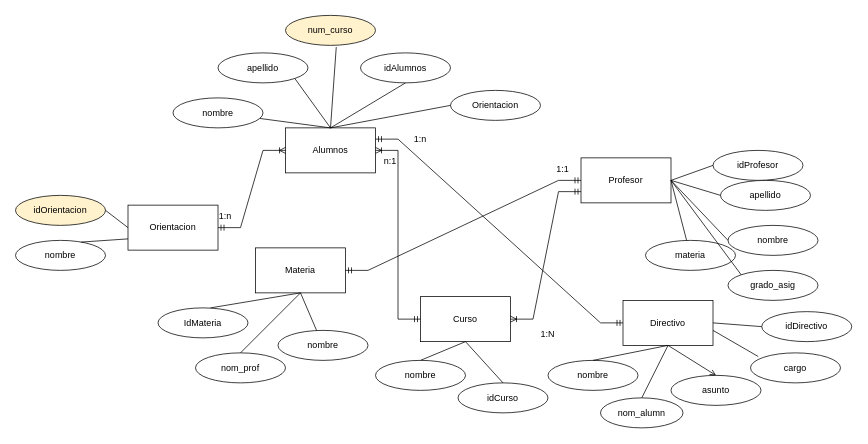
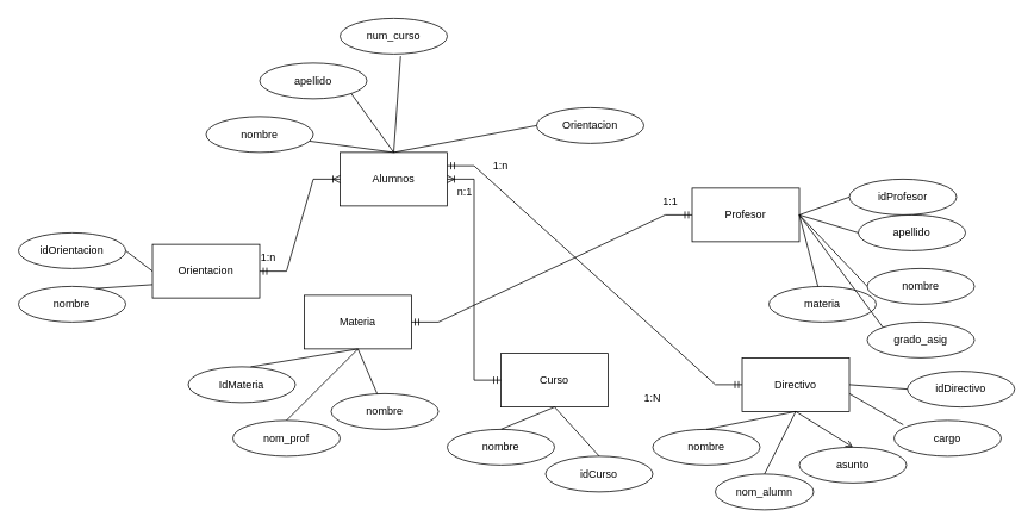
  <mxCell id="0" />
  <mxCell id="1" parent="0" />
  <mxCell id="2" value="&lt;font style=&quot;vertical-align: inherit;&quot;&gt;&lt;font style=&quot;vertical-align: inherit;&quot;&gt;Alumnos&lt;/font&gt;&lt;/font&gt;" style="rounded=0;whiteSpace=wrap;html=1;" parent="1" vertex="1"><mxGeometry x="380" y="170" width="120" height="60" as="geometry" /></mxCell>
  <mxCell id="3" value="&lt;font style=&quot;vertical-align: inherit;&quot;&gt;&lt;font style=&quot;vertical-align: inherit;&quot;&gt;Profesor&lt;/font&gt;&lt;/font&gt;" style="rounded=0;whiteSpace=wrap;html=1;" parent="1" vertex="1"><mxGeometry x="774" y="210" width="120" height="60" as="geometry" /></mxCell>
  <mxCell id="4" value="&lt;font style=&quot;vertical-align: inherit;&quot;&gt;&lt;font style=&quot;vertical-align: inherit;&quot;&gt;Directivo&lt;/font&gt;&lt;/font&gt;" style="rounded=0;whiteSpace=wrap;html=1;" parent="1" vertex="1"><mxGeometry x="830" y="400" width="120" height="60" as="geometry" /></mxCell>
  <mxCell id="5" value="&lt;font style=&quot;vertical-align: inherit;&quot;&gt;&lt;font style=&quot;vertical-align: inherit;&quot;&gt;Materia&lt;/font&gt;&lt;/font&gt;" style="rounded=0;whiteSpace=wrap;html=1;" parent="1" vertex="1"><mxGeometry x="340" y="330" width="120" height="60" as="geometry" /></mxCell>
  <mxCell id="6" value="&lt;font style=&quot;vertical-align: inherit;&quot;&gt;&lt;font style=&quot;vertical-align: inherit;&quot;&gt;nombre&lt;/font&gt;&lt;/font&gt;" style="ellipse;whiteSpace=wrap;html=1;" parent="1" vertex="1"><mxGeometry x="970" y="300" width="120" height="40" as="geometry" /></mxCell>
  <mxCell id="7" value="&lt;font style=&quot;vertical-align: inherit;&quot;&gt;&lt;font style=&quot;vertical-align: inherit;&quot;&gt;apellido&lt;/font&gt;&lt;/font&gt;" style="ellipse;whiteSpace=wrap;html=1;" parent="1" vertex="1"><mxGeometry x="960" y="240" width="120" height="40" as="geometry" /></mxCell>
  <mxCell id="8" value="&lt;font style=&quot;vertical-align: inherit;&quot;&gt;&lt;font style=&quot;vertical-align: inherit;&quot;&gt;apellido&lt;/font&gt;&lt;/font&gt;" style="ellipse;whiteSpace=wrap;html=1;" parent="1" vertex="1"><mxGeometry x="290" y="70" width="120" height="40" as="geometry" /></mxCell>
  <mxCell id="9" value="&lt;font style=&quot;vertical-align: inherit;&quot;&gt;&lt;font style=&quot;vertical-align: inherit;&quot;&gt;nombre&lt;/font&gt;&lt;/font&gt;" style="ellipse;whiteSpace=wrap;html=1;" parent="1" vertex="1"><mxGeometry x="230" y="130" width="120" height="40" as="geometry" /></mxCell>
  <mxCell id="10" value="&lt;font style=&quot;vertical-align: inherit;&quot;&gt;&lt;font style=&quot;vertical-align: inherit;&quot;&gt;Curso&lt;/font&gt;&lt;/font&gt;" style="rounded=0;whiteSpace=wrap;html=1;" parent="1" vertex="1"><mxGeometry x="560" y="395" width="120" height="60" as="geometry" /></mxCell>
  <mxCell id="11" value="&lt;font style=&quot;vertical-align: inherit;&quot;&gt;&lt;font style=&quot;vertical-align: inherit;&quot;&gt;nombre&lt;/font&gt;&lt;/font&gt;" style="ellipse;whiteSpace=wrap;html=1;" parent="1" vertex="1"><mxGeometry x="500" y="480" width="120" height="40" as="geometry" /></mxCell>
  <mxCell id="12" value="&lt;font style=&quot;vertical-align: inherit;&quot;&gt;&lt;font style=&quot;vertical-align: inherit;&quot;&gt;nombre&lt;/font&gt;&lt;/font&gt;" style="ellipse;whiteSpace=wrap;html=1;" parent="1" vertex="1"><mxGeometry x="730" y="480" width="120" height="40" as="geometry" /></mxCell>
  <mxCell id="13" value="&lt;font style=&quot;vertical-align: inherit;&quot;&gt;&lt;font style=&quot;vertical-align: inherit;&quot;&gt;nombre&lt;/font&gt;&lt;/font&gt;" style="ellipse;whiteSpace=wrap;html=1;" parent="1" vertex="1"><mxGeometry x="370" y="440" width="120" height="40" as="geometry" /></mxCell>
- <mxCell id="14" value="&lt;font style=&quot;vertical-align: inherit;&quot;&gt;&lt;font style=&quot;vertical-align: inherit;&quot;&gt;idAlumnos&lt;/font&gt;&lt;/font&gt;" style="ellipse;whiteSpace=wrap;html=1;" parent="1" vertex="1"><mxGeometry x="480" y="70" width="120" height="40" as="geometry" /></mxCell>
  <mxCell id="15" value="&lt;font style=&quot;vertical-align: inherit;&quot;&gt;&lt;font style=&quot;vertical-align: inherit;&quot;&gt;idProfesor&lt;/font&gt;&lt;/font&gt;" style="ellipse;whiteSpace=wrap;html=1;" parent="1" vertex="1"><mxGeometry x="950" y="200" width="120" height="40" as="geometry" /></mxCell>
  <mxCell id="16" value="&lt;font style=&quot;vertical-align: inherit;&quot;&gt;&lt;font style=&quot;vertical-align: inherit;&quot;&gt;idDirectivo&lt;/font&gt;&lt;/font&gt;" style="ellipse;whiteSpace=wrap;html=1;" parent="1" vertex="1"><mxGeometry x="1015" y="415" width="120" height="40" as="geometry" /></mxCell>
  <mxCell id="17" value="idCurso" style="ellipse;whiteSpace=wrap;html=1;" parent="1" vertex="1"><mxGeometry x="610" y="510" width="120" height="40" as="geometry" /></mxCell>
  <mxCell id="18" value="&lt;font style=&quot;vertical-align: inherit;&quot;&gt;&lt;font style=&quot;vertical-align: inherit;&quot;&gt;IdMateria&lt;/font&gt;&lt;/font&gt;" style="ellipse;whiteSpace=wrap;html=1;" parent="1" vertex="1"><mxGeometry x="210" y="410" width="120" height="40" as="geometry" /></mxCell>
  <mxCell id="19" value="" style="endArrow=none;html=1;rounded=0;entryX=0;entryY=0.5;entryDx=0;entryDy=0;exitX=1;exitY=0.5;exitDx=0;exitDy=0;" parent="1" source="3" target="7" edge="1"><mxGeometry relative="1" as="geometry"><mxPoint x="910" y="300" as="sourcePoint" /><mxPoint x="850" y="390" as="targetPoint" /></mxGeometry></mxCell>
  <mxCell id="20" value="" style="endArrow=none;html=1;rounded=0;entryX=0;entryY=0.5;entryDx=0;entryDy=0;exitX=1;exitY=0.5;exitDx=0;exitDy=0;" parent="1" source="3" target="15" edge="1"><mxGeometry relative="1" as="geometry"><mxPoint x="690" y="390" as="sourcePoint" /><mxPoint x="850" y="390" as="targetPoint" /></mxGeometry></mxCell>
  <mxCell id="21" value="" style="endArrow=none;html=1;rounded=0;exitX=1;exitY=0.5;exitDx=0;exitDy=0;entryX=0;entryY=0.5;entryDx=0;entryDy=0;" parent="1" source="3" target="6" edge="1"><mxGeometry relative="1" as="geometry"><mxPoint x="690" y="390" as="sourcePoint" /><mxPoint x="850" y="390" as="targetPoint" /></mxGeometry></mxCell>
  <mxCell id="22" value="" style="endArrow=none;html=1;rounded=0;entryX=0.5;entryY=0;entryDx=0;entryDy=0;exitX=0.5;exitY=1;exitDx=0;exitDy=0;" parent="1" source="10" target="11" edge="1"><mxGeometry relative="1" as="geometry"><mxPoint x="690" y="390" as="sourcePoint" /><mxPoint x="850" y="390" as="targetPoint" /></mxGeometry></mxCell>
  <mxCell id="23" value="" style="endArrow=none;html=1;rounded=0;entryX=0.5;entryY=0;entryDx=0;entryDy=0;exitX=0.5;exitY=1;exitDx=0;exitDy=0;" parent="1" source="10" target="17" edge="1"><mxGeometry relative="1" as="geometry"><mxPoint x="690" y="390" as="sourcePoint" /><mxPoint x="850" y="390" as="targetPoint" /></mxGeometry></mxCell>
  <mxCell id="24" value="" style="endArrow=none;html=1;rounded=0;entryX=0.5;entryY=0;entryDx=0;entryDy=0;exitX=0.5;exitY=1;exitDx=0;exitDy=0;" parent="1" source="4" target="12" edge="1"><mxGeometry relative="1" as="geometry"><mxPoint x="690" y="390" as="sourcePoint" /><mxPoint x="850" y="390" as="targetPoint" /></mxGeometry></mxCell>
  <mxCell id="25" value="" style="endArrow=none;html=1;rounded=0;entryX=0;entryY=0.5;entryDx=0;entryDy=0;exitX=1;exitY=0.5;exitDx=0;exitDy=0;" parent="1" source="4" target="16" edge="1"><mxGeometry relative="1" as="geometry"><mxPoint x="920" y="470" as="sourcePoint" /><mxPoint x="850" y="390" as="targetPoint" /></mxGeometry></mxCell>
  <mxCell id="26" value="cargo" style="ellipse;whiteSpace=wrap;html=1;" parent="1" vertex="1"><mxGeometry x="1000" y="470" width="120" height="40" as="geometry" /></mxCell>
  <mxCell id="27" value="" style="endArrow=none;html=1;rounded=0;entryX=0.086;entryY=0.122;entryDx=0;entryDy=0;entryPerimeter=0;" parent="1" target="26" edge="1"><mxGeometry relative="1" as="geometry"><mxPoint x="950" y="440" as="sourcePoint" /><mxPoint x="850" y="390" as="targetPoint" /></mxGeometry></mxCell>
  <mxCell id="28" value="" style="endArrow=none;html=1;rounded=0;exitX=0.5;exitY=1;exitDx=0;exitDy=0;" parent="1" source="5" target="13" edge="1"><mxGeometry relative="1" as="geometry"><mxPoint x="620" y="320" as="sourcePoint" /><mxPoint x="440" y="460" as="targetPoint" /></mxGeometry></mxCell>
  <mxCell id="29" value="" style="endArrow=none;html=1;rounded=0;exitX=0.5;exitY=1;exitDx=0;exitDy=0;" parent="1" source="5" edge="1"><mxGeometry relative="1" as="geometry"><mxPoint x="390" y="400" as="sourcePoint" /><mxPoint x="280" y="410" as="targetPoint" /></mxGeometry></mxCell>
  <mxCell id="30" value="" style="endArrow=none;html=1;rounded=0;exitX=0.5;exitY=0;exitDx=0;exitDy=0;" parent="1" source="2" target="9" edge="1"><mxGeometry relative="1" as="geometry"><mxPoint x="690" y="390" as="sourcePoint" /><mxPoint x="540" y="300" as="targetPoint" /></mxGeometry></mxCell>
- <mxCell id="31" value="" style="endArrow=none;html=1;rounded=0;entryX=0.5;entryY=0;entryDx=0;entryDy=0;exitX=0.5;exitY=1;exitDx=0;exitDy=0;" parent="1" source="14" target="2" edge="1"><mxGeometry relative="1" as="geometry"><mxPoint x="690" y="390" as="sourcePoint" /><mxPoint x="850" y="390" as="targetPoint" /></mxGeometry></mxCell>
  <mxCell id="32" value="" style="endArrow=none;html=1;rounded=0;entryX=1;entryY=1;entryDx=0;entryDy=0;" parent="1" target="8" edge="1"><mxGeometry relative="1" as="geometry"><mxPoint x="440" y="170" as="sourcePoint" /><mxPoint x="850" y="390" as="targetPoint" /></mxGeometry></mxCell>
- <mxCell id="33" value="num_curso" style="ellipse;whiteSpace=wrap;html=1;fillColor=#fff2cc;" parent="1" vertex="1"><mxGeometry x="380" y="20" width="120" height="40" as="geometry" /></mxCell>
+ <mxCell id="33" value="num_curso" style="ellipse;whiteSpace=wrap;html=1;" parent="1" vertex="1"><mxGeometry x="380" y="20" width="120" height="40" as="geometry" /></mxCell>
  <mxCell id="34" value="materia" style="ellipse;whiteSpace=wrap;html=1;" parent="1" vertex="1"><mxGeometry x="860" y="320" width="120" height="40" as="geometry" /></mxCell>
  <mxCell id="35" value="" style="endArrow=none;html=1;rounded=0;exitX=1;exitY=0.5;exitDx=0;exitDy=0;" parent="1" source="3" target="34" edge="1"><mxGeometry relative="1" as="geometry"><mxPoint x="690" y="390" as="sourcePoint" /><mxPoint x="850" y="390" as="targetPoint" /></mxGeometry></mxCell>
  <mxCell id="36" value="nom_prof" style="ellipse;whiteSpace=wrap;html=1;" parent="1" vertex="1"><mxGeometry x="260" y="470" width="120" height="40" as="geometry" /></mxCell>
  <mxCell id="37" value="" style="endArrow=none;html=1;rounded=0;entryX=0.5;entryY=0;entryDx=0;entryDy=0;exitX=0.5;exitY=1;exitDx=0;exitDy=0;" parent="1" source="5" target="36" edge="1"><mxGeometry relative="1" as="geometry"><mxPoint x="390" y="420" as="sourcePoint" /><mxPoint x="780" y="320" as="targetPoint" /></mxGeometry></mxCell>
- <mxCell id="38" value="" style="edgeStyle=entityRelationEdgeStyle;fontSize=12;html=1;endArrow=ERoneToMany;startArrow=ERmandOne;rounded=0;entryX=1;entryY=0.5;entryDx=0;entryDy=0;exitX=0;exitY=0.75;exitDx=0;exitDy=0;" parent="1" source="3" target="10" edge="1"><mxGeometry width="100" height="100" relative="1" as="geometry"><mxPoint x="670" y="260" as="sourcePoint" /><mxPoint x="770" y="340" as="targetPoint" /><Array as="points"><mxPoint x="750" y="390" /></Array></mxGeometry></mxCell>
  <mxCell id="39" value="" style="endArrow=none;html=1;rounded=0;exitX=0.564;exitY=1.057;exitDx=0;exitDy=0;exitPerimeter=0;" parent="1" source="33" edge="1"><mxGeometry relative="1" as="geometry"><mxPoint x="440" y="60" as="sourcePoint" /><mxPoint x="440" y="170" as="targetPoint" /></mxGeometry></mxCell>
  <mxCell id="40" value="" style="edgeStyle=entityRelationEdgeStyle;fontSize=12;html=1;endArrow=ERmandOne;startArrow=ERmandOne;rounded=0;exitX=1;exitY=0.5;exitDx=0;exitDy=0;entryX=0;entryY=0.5;entryDx=0;entryDy=0;" parent="1" source="5" target="3" edge="1"><mxGeometry width="100" height="100" relative="1" as="geometry"><mxPoint x="670" y="440" as="sourcePoint" /><mxPoint x="770" y="340" as="targetPoint" /><Array as="points"><mxPoint x="670" y="310" /><mxPoint x="660" y="310" /></Array></mxGeometry></mxCell>
  <mxCell id="41" value="" style="edgeStyle=entityRelationEdgeStyle;fontSize=12;html=1;endArrow=ERoneToMany;startArrow=ERmandOne;rounded=0;entryX=1;entryY=0.5;entryDx=0;entryDy=0;exitX=0;exitY=0.5;exitDx=0;exitDy=0;" parent="1" source="10" target="2" edge="1"><mxGeometry width="100" height="100" relative="1" as="geometry"><mxPoint x="720" y="440" as="sourcePoint" /><mxPoint x="770" y="360" as="targetPoint" /><Array as="points"><mxPoint x="660" y="330" /></Array></mxGeometry></mxCell>
  <mxCell id="42" value="&lt;font style=&quot;vertical-align: inherit;&quot;&gt;&lt;font style=&quot;vertical-align: inherit;&quot;&gt;nom_alumn&lt;/font&gt;&lt;/font&gt;" style="ellipse;whiteSpace=wrap;html=1;rotation=0;" parent="1" vertex="1"><mxGeometry x="800" y="530" width="110" height="40" as="geometry" /></mxCell>
  <mxCell id="43" value="" style="endArrow=none;html=1;rounded=0;entryX=0.5;entryY=0;entryDx=0;entryDy=0;exitX=0.5;exitY=1;exitDx=0;exitDy=0;" parent="1" source="4" target="42" edge="1"><mxGeometry relative="1" as="geometry"><mxPoint x="880" y="480" as="sourcePoint" /><mxPoint x="800" y="410" as="targetPoint" /></mxGeometry></mxCell>
  <mxCell id="44" style="edgeStyle=orthogonalEdgeStyle;rounded=0;orthogonalLoop=1;jettySize=auto;html=1;exitX=0.5;exitY=1;exitDx=0;exitDy=0;" parent="1" source="12" target="12" edge="1"><mxGeometry relative="1" as="geometry" /></mxCell>
  <mxCell id="45" value="asunto" style="ellipse;whiteSpace=wrap;html=1;" parent="1" vertex="1"><mxGeometry x="894" y="500" width="120" height="40" as="geometry" /></mxCell>
  <mxCell id="46" value="" style="endArrow=open;html=1;rounded=0;entryX=0.5;entryY=0;entryDx=0;entryDy=0;exitX=0.5;exitY=1;exitDx=0;exitDy=0;" parent="1" source="4" target="45" edge="1"><mxGeometry relative="1" as="geometry"><mxPoint x="640" y="410" as="sourcePoint" /><mxPoint x="800" y="410" as="targetPoint" /></mxGeometry></mxCell>
  <mxCell id="47" value="" style="edgeStyle=entityRelationEdgeStyle;fontSize=12;html=1;endArrow=ERmandOne;startArrow=ERmandOne;rounded=0;exitX=1;exitY=0.25;exitDx=0;exitDy=0;entryX=0;entryY=0.5;entryDx=0;entryDy=0;" parent="1" source="2" target="4" edge="1"><mxGeometry width="100" height="100" relative="1" as="geometry"><mxPoint x="450" y="255" as="sourcePoint" /><mxPoint x="820" y="430" as="targetPoint" /></mxGeometry></mxCell>
  <mxCell id="48" value="Orientacion" style="rounded=0;whiteSpace=wrap;html=1;" vertex="1" parent="1"><mxGeometry x="170" y="273" width="120" height="60" as="geometry" /></mxCell>
- <mxCell id="49" value="&lt;font style=&quot;vertical-align: inherit;&quot;&gt;&lt;font style=&quot;vertical-align: inherit;&quot;&gt;idOrientacion&lt;/font&gt;&lt;/font&gt;" style="ellipse;whiteSpace=wrap;html=1;fillColor=#fff2cc;" vertex="1" parent="1"><mxGeometry x="20" y="260" width="120" height="40" as="geometry" /></mxCell>
+ <mxCell id="49" value="&lt;font style=&quot;vertical-align: inherit;&quot;&gt;&lt;font style=&quot;vertical-align: inherit;&quot;&gt;idOrientacion&lt;/font&gt;&lt;/font&gt;" style="ellipse;whiteSpace=wrap;html=1;" vertex="1" parent="1"><mxGeometry x="20" y="260" width="120" height="40" as="geometry" /></mxCell>
  <mxCell id="50" value="" style="endArrow=none;html=1;rounded=0;entryX=1;entryY=0.5;entryDx=0;entryDy=0;exitX=0;exitY=0.5;exitDx=0;exitDy=0;" edge="1" parent="1" source="48" target="49"><mxGeometry relative="1" as="geometry"><mxPoint x="430" y="333" as="sourcePoint" /><mxPoint y="253" as="targetPoint" x="360" /></mxGeometry></mxCell>
  <mxCell id="51" value="no&lt;span style=&quot;background-color: initial;&quot;&gt;mbre&lt;/span&gt;" style="ellipse;whiteSpace=wrap;html=1;" vertex="1" parent="1"><mxGeometry x="20" y="320" width="120" height="40" as="geometry" /></mxCell>
  <mxCell id="52" value="" style="endArrow=none;html=1;rounded=0;entryX=0.73;entryY=0.057;entryDx=0;entryDy=0;exitX=0;exitY=0.75;exitDx=0;exitDy=0;entryPerimeter=0;" edge="1" parent="1" target="51" source="48"><mxGeometry relative="1" as="geometry"><mxPoint x="400" y="323" as="sourcePoint" /><mxPoint x="210" y="373" as="targetPoint" /></mxGeometry></mxCell>
  <mxCell id="53" value="&lt;font style=&quot;vertical-align: inherit;&quot;&gt;&lt;font style=&quot;vertical-align: inherit;&quot;&gt;Orientacion&lt;/font&gt;&lt;/font&gt;" style="ellipse;whiteSpace=wrap;html=1;" vertex="1" parent="1"><mxGeometry x="600" y="120" width="120" height="40" as="geometry" /></mxCell>
  <mxCell id="54" value="" style="endArrow=none;html=1;rounded=0;entryX=0.5;entryY=0;entryDx=0;entryDy=0;exitX=0;exitY=0.5;exitDx=0;exitDy=0;" edge="1" parent="1" source="53" target="2"><mxGeometry width="50" height="50" relative="1" as="geometry"><mxPoint x="380" y="240" as="sourcePoint" /><mxPoint x="430" y="190" as="targetPoint" /></mxGeometry></mxCell>
  <mxCell id="55" value="grado_asig" style="ellipse;whiteSpace=wrap;html=1;" vertex="1" parent="1"><mxGeometry x="970" y="360" width="120" height="40" as="geometry" /></mxCell>
  <mxCell id="56" value="" style="endArrow=none;html=1;rounded=0;exitX=0;exitY=0;exitDx=0;exitDy=0;entryX=1;entryY=0.5;entryDx=0;entryDy=0;" edge="1" parent="1" source="55" target="3"><mxGeometry width="50" height="50" relative="1" as="geometry"><mxPoint x="850" y="290" as="sourcePoint" /><mxPoint x="900" y="240" as="targetPoint" /></mxGeometry></mxCell>
  <mxCell id="57" value="" style="edgeStyle=entityRelationEdgeStyle;fontSize=12;html=1;endArrow=ERoneToMany;startArrow=ERmandOne;rounded=0;entryX=0;entryY=0.5;entryDx=0;entryDy=0;exitX=1;exitY=0.5;exitDx=0;exitDy=0;" edge="1" parent="1" source="48" target="2"><mxGeometry width="100" height="100" relative="1" as="geometry"><mxPoint x="290" y="310" as="sourcePoint" /><mxPoint y="200" as="targetPoint" x="360" /></mxGeometry></mxCell>
  <mxCell id="58" value="1:N" style="text;html=1;align=center;verticalAlign=middle;whiteSpace=wrap;rounded=0;" vertex="1" parent="1"><mxGeometry x="700" y="430" width="60" height="30" as="geometry" /></mxCell>
  <mxCell id="59" value="1:1" style="text;html=1;align=center;verticalAlign=middle;whiteSpace=wrap;rounded=0;" vertex="1" parent="1"><mxGeometry x="720" y="210" width="60" height="30" as="geometry" /></mxCell>
  <mxCell id="60" value="1:n" style="text;html=1;align=center;verticalAlign=middle;whiteSpace=wrap;rounded=0;" vertex="1" parent="1"><mxGeometry x="530" y="170" width="60" height="30" as="geometry" /></mxCell>
  <mxCell id="61" value="n:1" style="text;html=1;align=center;verticalAlign=middle;whiteSpace=wrap;rounded=0;" vertex="1" parent="1"><mxGeometry x="490" y="200" width="60" height="30" as="geometry" /></mxCell>
  <mxCell id="62" value="1:n" style="text;html=1;align=center;verticalAlign=middle;whiteSpace=wrap;rounded=0;" vertex="1" parent="1"><mxGeometry x="270" y="273" width="60" height="30" as="geometry" /></mxCell>
